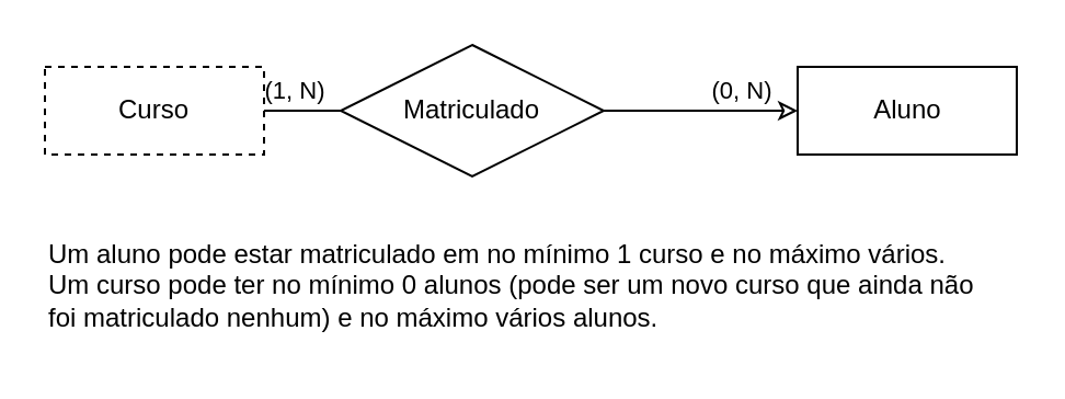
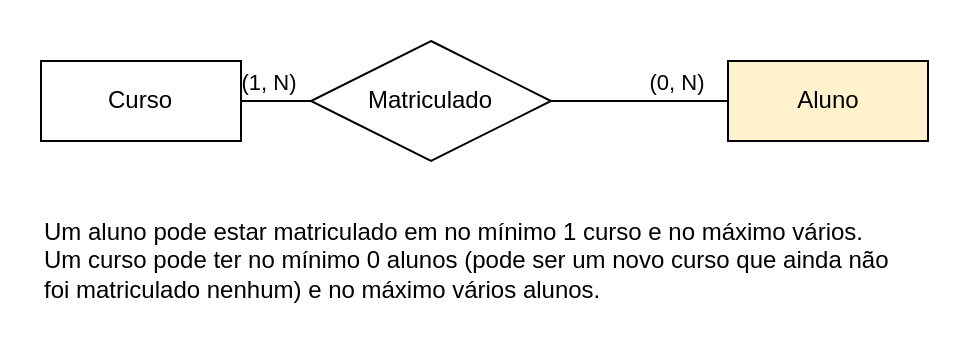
  <mxCell id="0" />
  <mxCell id="1" parent="0" />
  <mxCell id="2" style="edgeStyle=orthogonalEdgeStyle;rounded=0;orthogonalLoop=1;jettySize=auto;html=1;exitX=1;exitY=0.5;exitDx=0;exitDy=0;entryX=0;entryY=0.5;entryDx=0;entryDy=0;endArrow=none;endFill=0;" edge="1" parent="1" source="4" target="7"><mxGeometry relative="1" as="geometry" /></mxCell>
  <mxCell id="3" value="&lt;div&gt;(1, N)&lt;/div&gt;" style="edgeLabel;html=1;align=center;verticalAlign=middle;resizable=0;points=[];" vertex="1" connectable="0" parent="2"><mxGeometry x="-0.453" y="1" relative="1" as="geometry"><mxPoint x="3" y="-9" as="offset" /></mxGeometry></mxCell>
- <mxCell id="4" value="Curso" style="whiteSpace=wrap;html=1;align=center;dashed=1;" vertex="1" parent="1"><mxGeometry x="20" y="30" width="100" height="40" as="geometry" /></mxCell>
- <mxCell id="5" style="edgeStyle=orthogonalEdgeStyle;rounded=0;orthogonalLoop=1;jettySize=auto;html=1;exitX=1;exitY=0.5;exitDx=0;exitDy=0;entryX=0;entryY=0.5;entryDx=0;entryDy=0;endArrow=classic;endFill=0;" edge="1" parent="1" source="7" target="8"><mxGeometry relative="1" as="geometry" /></mxCell>
+ <mxCell id="4" value="Curso" style="whiteSpace=wrap;html=1;align=center;" vertex="1" parent="1"><mxGeometry x="20" y="30" width="100" height="40" as="geometry" /></mxCell>
+ <mxCell id="5" style="edgeStyle=orthogonalEdgeStyle;rounded=0;orthogonalLoop=1;jettySize=auto;html=1;exitX=1;exitY=0.5;exitDx=0;exitDy=0;entryX=0;entryY=0.5;entryDx=0;entryDy=0;endArrow=none;endFill=0;" edge="1" parent="1" source="7" target="8"><mxGeometry relative="1" as="geometry" /></mxCell>
  <mxCell id="6" value="(0, N)" style="edgeLabel;html=1;align=center;verticalAlign=middle;resizable=0;points=[];" vertex="1" connectable="0" parent="5"><mxGeometry x="0.757" y="1" relative="1" as="geometry"><mxPoint x="-16" y="-9" as="offset" /></mxGeometry></mxCell>
  <mxCell id="7" value="Matriculado" style="shape=rhombus;perimeter=rhombusPerimeter;whiteSpace=wrap;html=1;align=center;" vertex="1" parent="1"><mxGeometry x="155" y="20" width="120" height="60" as="geometry" /></mxCell>
- <mxCell id="8" value="Aluno" style="whiteSpace=wrap;html=1;align=center;" vertex="1" parent="1"><mxGeometry x="363.5" y="30" width="100" height="40" as="geometry" /></mxCell>
+ <mxCell id="8" value="Aluno" style="whiteSpace=wrap;html=1;align=center;fillColor=#fff2cc;" vertex="1" parent="1"><mxGeometry x="363.5" y="30" width="100" height="40" as="geometry" /></mxCell>
  <mxCell id="9" value="&lt;div&gt;Um aluno pode estar matriculado em no mínimo 1 curso e no máximo vários.&lt;/div&gt;&lt;div&gt;Um curso pode ter no mínimo 0 alunos (pode ser um novo curso que ainda não foi matriculado nenhum) e no máximo vários alunos.&lt;br&gt;&lt;/div&gt;" style="text;html=1;strokeColor=none;fillColor=none;align=left;verticalAlign=middle;whiteSpace=wrap;rounded=0;" vertex="1" parent="1"><mxGeometry x="20" y="100" width="440" height="60" as="geometry" /></mxCell>
